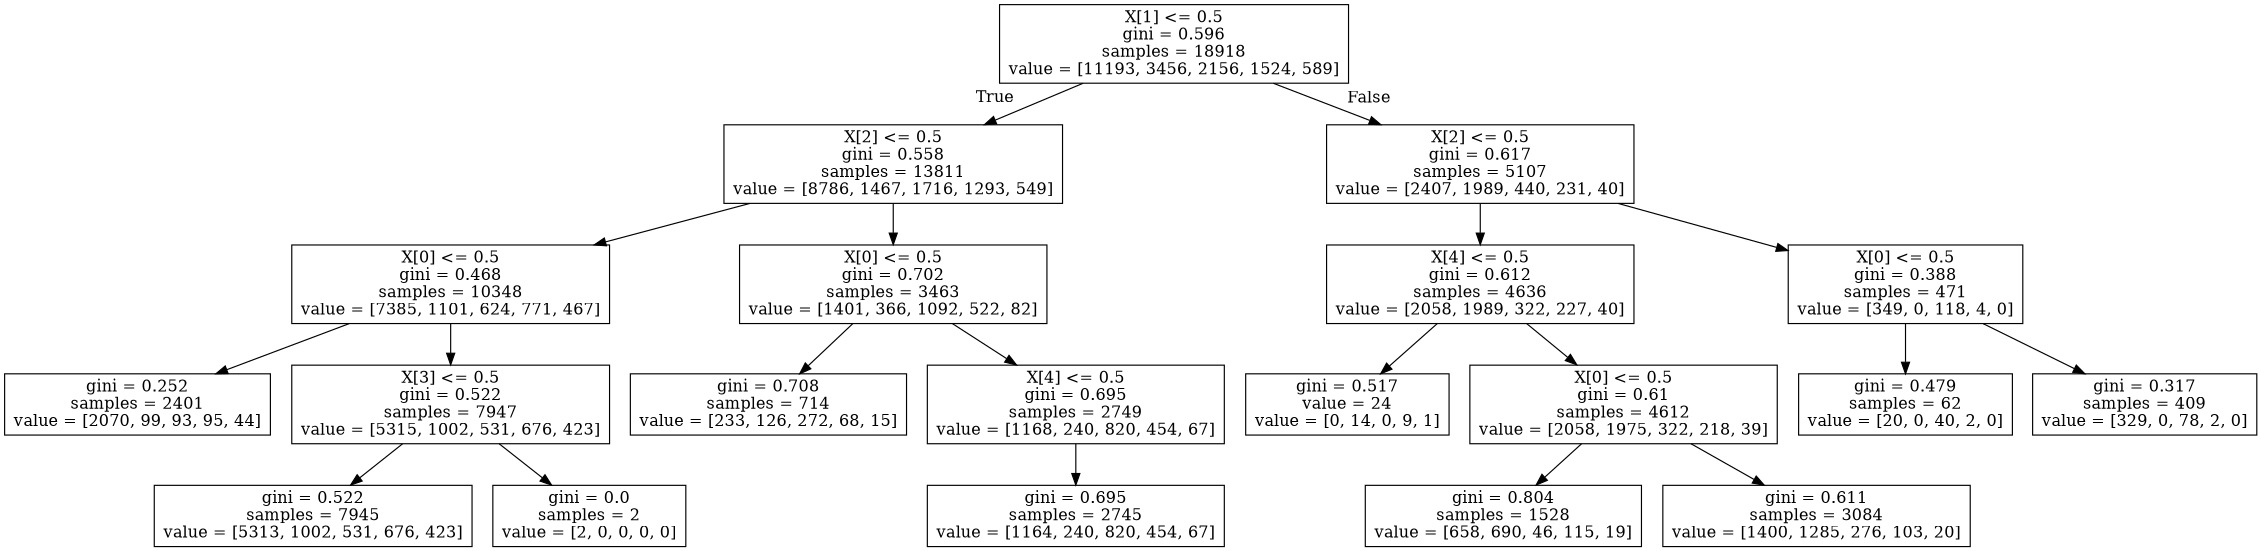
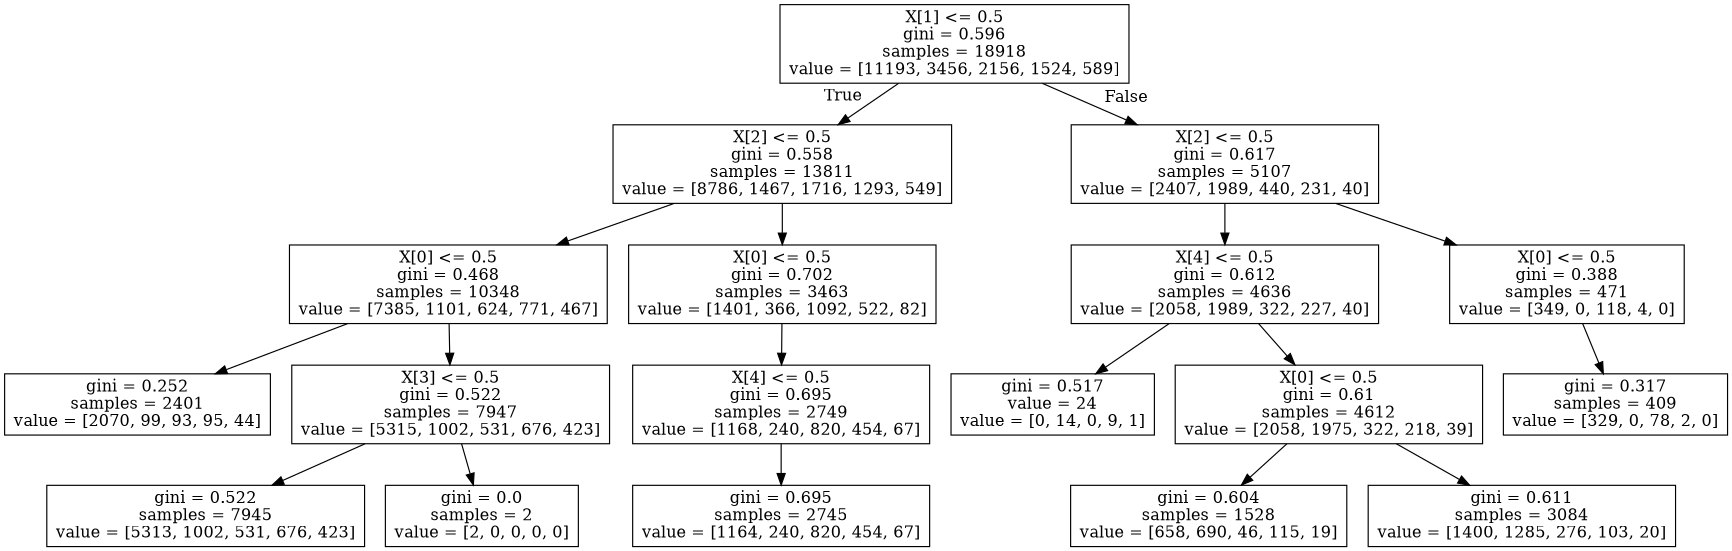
  digraph {
    node [shape=box]
    n1 [label="X[1] <= 0.5\ngini = 0.596\nsamples = 18918\nvalue = [11193, 3456, 2156, 1524, 589]"]
    n2 [label="X[2] <= 0.5\ngini = 0.558\nsamples = 13811\nvalue = [8786, 1467, 1716, 1293, 549]"]
    n3 [label="X[2] <= 0.5\ngini = 0.617\nsamples = 5107\nvalue = [2407, 1989, 440, 231, 40]"]
    n4 [label="X[0] <= 0.5\ngini = 0.468\nsamples = 10348\nvalue = [7385, 1101, 624, 771, 467]"]
    n5 [label="X[0] <= 0.5\ngini = 0.702\nsamples = 3463\nvalue = [1401, 366, 1092, 522, 82]"]
    n6 [label="X[4] <= 0.5\ngini = 0.612\nsamples = 4636\nvalue = [2058, 1989, 322, 227, 40]"]
    n7 [label="X[0] <= 0.5\ngini = 0.388\nsamples = 471\nvalue = [349, 0, 118, 4, 0]"]
    n8 [label="gini = 0.252\nsamples = 2401\nvalue = [2070, 99, 93, 95, 44]"]
    n9 [label="X[3] <= 0.5\ngini = 0.522\nsamples = 7947\nvalue = [5315, 1002, 531, 676, 423]"]
-   n10 [label="gini = 0.708\nsamples = 714\nvalue = [233, 126, 272, 68, 15]"]
    n11 [label="X[4] <= 0.5\ngini = 0.695\nsamples = 2749\nvalue = [1168, 240, 820, 454, 67]"]
    n12 [label="gini = 0.522\nsamples = 7945\nvalue = [5313, 1002, 531, 676, 423]"]
    n13 [label="gini = 0.0\nsamples = 2\nvalue = [2, 0, 0, 0, 0]"]
    n14 [label="gini = 0.695\nsamples = 2745\nvalue = [1164, 240, 820, 454, 67]"]
    n15 [label="gini = 0.517\nvalue = 24\nvalue = [0, 14, 0, 9, 1]"]
    n16 [label="X[0] <= 0.5\ngini = 0.61\nsamples = 4612\nvalue = [2058, 1975, 322, 218, 39]"]
-   n17 [label="gini = 0.479\nsamples = 62\nvalue = [20, 0, 40, 2, 0]"]
    n18 [label="gini = 0.317\nsamples = 409\nvalue = [329, 0, 78, 2, 0]"]
-   n19 [label="gini = 0.804\nsamples = 1528\nvalue = [658, 690, 46, 115, 19]"]
+   n19 [label="gini = 0.604\nsamples = 1528\nvalue = [658, 690, 46, 115, 19]"]
    n20 [label="gini = 0.611\nsamples = 3084\nvalue = [1400, 1285, 276, 103, 20]"]
    n1 -> n2 [headlabel=True labelangle=45 labeldistance=2.5]
    n1 -> n3 [headlabel=False labelangle=-45 labeldistance=2.5]
    n2 -> n4
    n2 -> n5
    n3 -> n6
    n3 -> n7
    n4 -> n8
    n4 -> n9
-   n5 -> n10
    n5 -> n11
    n6 -> n15
    n6 -> n16
-   n7 -> n17
    n7 -> n18
    n9 -> n12
    n9 -> n13
    n11 -> n14
    n16 -> n19
    n16 -> n20
  }
